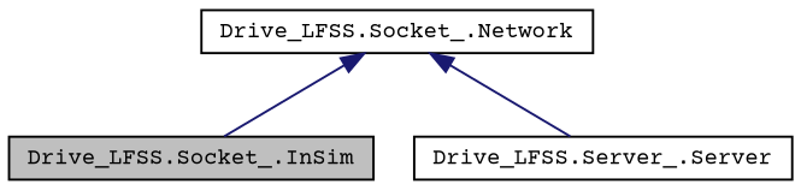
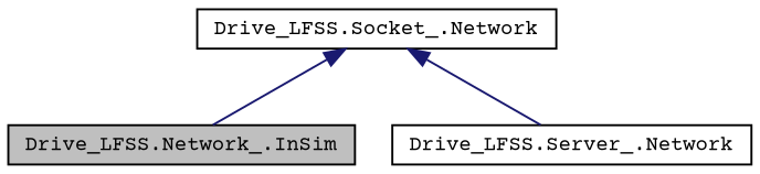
  digraph {
    fontname="Courier Prime"
    node [color=black fontname="Courier Prime" fontsize=10 shape=record]
    edge [color=midnightblue dir=back fontname="Courier Prime" fontsize=10 labelfontname=FreeSans labelfontsize=10 style=solid]
-   n1 [fillcolor=grey75 fontcolor=black height=0.2 label="Drive_LFSS.Socket_.InSim" style=filled width=0.4]
-   n2 [height=0.2 label="Drive_LFSS.Server_.Server" width=0.4]
+   n1 [fillcolor=grey75 fontcolor=black height=0.2 label="Drive_LFSS.Network_.InSim" style=filled width=0.4]
+   n2 [height=0.2 label="Drive_LFSS.Server_.Network" width=0.4]
    n3 [height=0.2 label="Drive_LFSS.Socket_.Network" width=0.4]
    n3 -> n1
    n3 -> n2
  }
